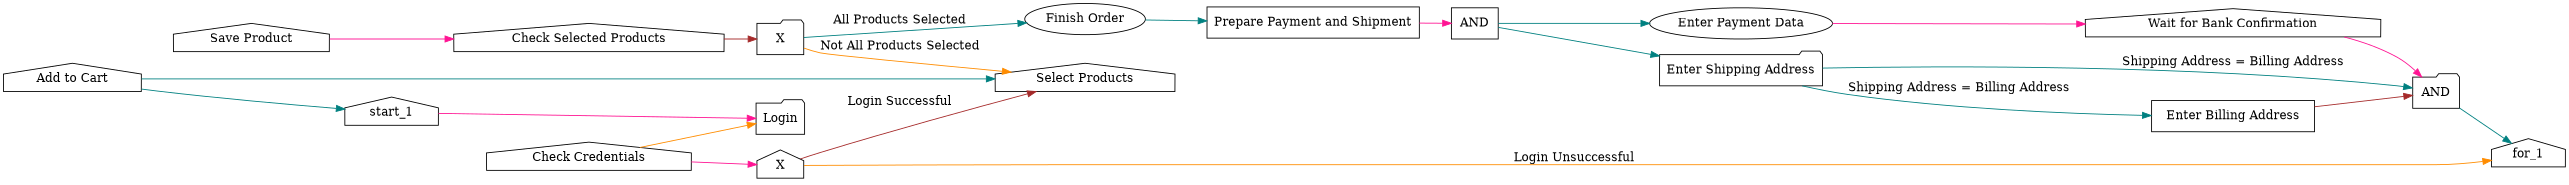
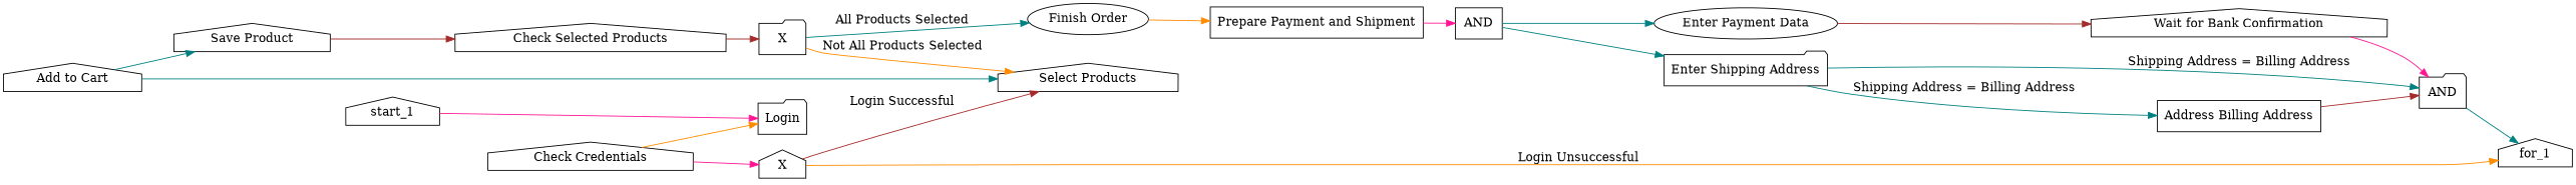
  digraph {
    rankdir=LR
    node [shape=house]
    edge [color=teal]
    Login [shape=folder]
    start_1
    n3 [label=for_1]
    "Check Credentials"
    n5 [label=X]
    "Select Products"
    "Add to Cart"
    "Save Product"
    "Check Selected Products"
    n10 [label=X shape=folder]
    "Finish Order" [shape=ellipse]
    "Prepare Payment and Shipment" [shape=box]
    n13 [label=AND shape=box]
    "Enter Payment Data" [shape=ellipse]
    "Enter Shipping Address" [shape=folder]
    "Wait for Bank Confirmation"
    n17 [label=AND shape=folder]
-   "Enter Billing Address" [shape=box]
+   "Enter Billing Address" [shape=box label="Address Billing Address"]
    start_1 -> Login [color=deeppink]
    "Check Credentials" -> Login [color=darkorange]
    "Check Credentials" -> n5 [color=deeppink]
    n5 -> n3 [color=darkorange label="Login Unsuccessful"]
    n5 -> "Select Products" [color=brown label="Login Successful"]
    "Add to Cart" -> "Select Products"
-   "Add to Cart" -> start_1
-   "Save Product" -> "Check Selected Products" [color=deeppink]
+   "Add to Cart" -> "Save Product"
+   "Save Product" -> "Check Selected Products" [color=brown]
    "Check Selected Products" -> n10 [color=brown]
    n10 -> "Select Products" [color=darkorange label="Not All Products Selected"]
    n10 -> "Finish Order" [label="All Products Selected"]
-   "Finish Order" -> "Prepare Payment and Shipment"
+   "Finish Order" -> "Prepare Payment and Shipment" [color=darkorange]
    "Prepare Payment and Shipment" -> n13 [color=deeppink]
    n13 -> "Enter Payment Data"
    n13 -> "Enter Shipping Address"
-   "Enter Payment Data" -> "Wait for Bank Confirmation" [color=deeppink]
+   "Enter Payment Data" -> "Wait for Bank Confirmation" [color=brown]
    "Enter Shipping Address" -> n17 [label="Shipping Address = Billing Address"]
    "Enter Shipping Address" -> "Enter Billing Address" [label="Shipping Address = Billing Address"]
    "Wait for Bank Confirmation" -> n17 [color=deeppink]
    n17 -> n3
    "Enter Billing Address" -> n17 [color=brown]
  }
